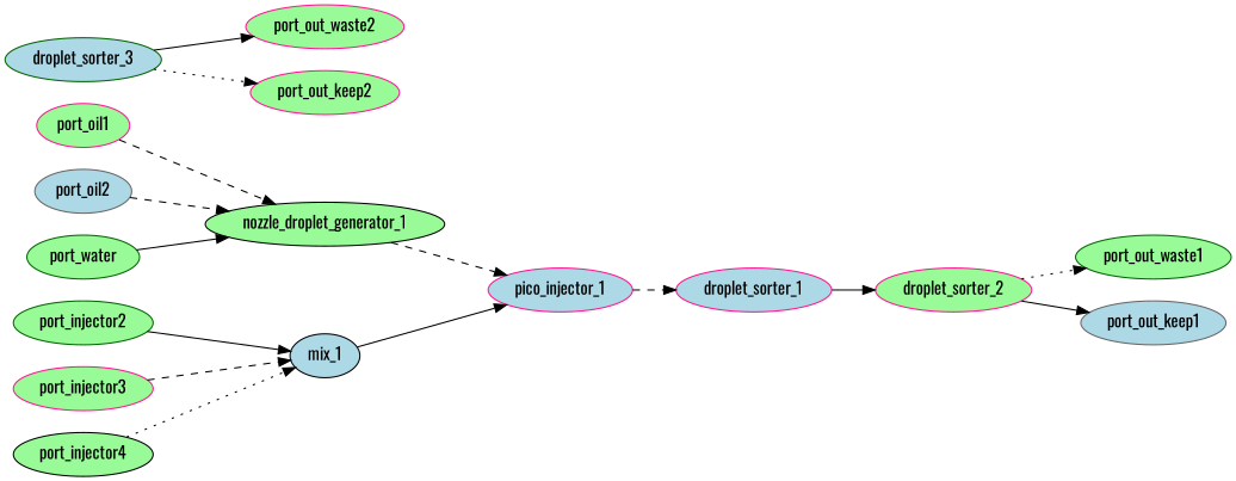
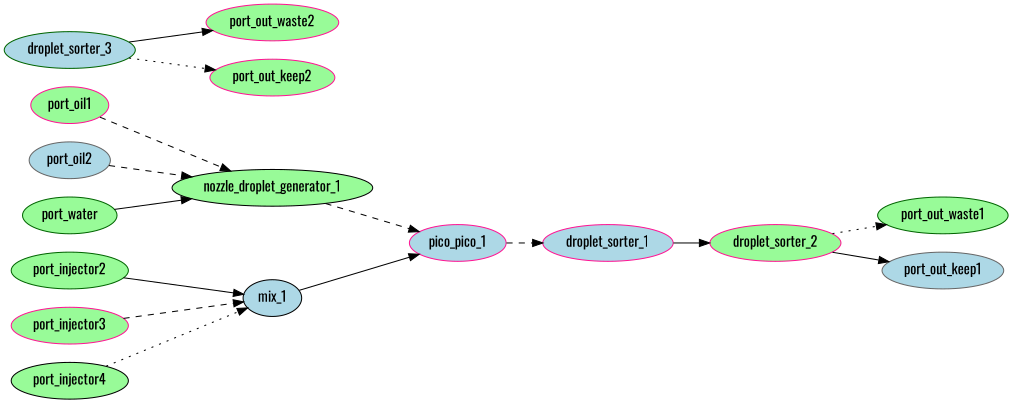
  digraph {
    fontname=Oswald
    rankdir=LR
    node [color=deeppink fillcolor=palegreen fontname=Oswald style=filled]
    edge [fontname=Oswald sink_port="{'_component': 'mix_1', '_port': '1'}" style=solid]
    mix_1 [color=black fillcolor=lightblue]
-   pico_injector_1 [fillcolor=lightblue]
+   pico_injector_1 [fillcolor=lightblue label=pico_pico_1]
    droplet_sorter_1 [fillcolor=lightblue]
    droplet_sorter_2
    port_injector2 [color=darkgreen]
    port_injector3
    port_injector4 [color=black]
    nozzle_droplet_generator_1 [color=black]
    port_oil1
    port_oil2 [color=gray40 fillcolor=lightblue]
    port_water [color=darkgreen]
    port_out_waste1 [color=darkgreen]
    port_out_keep1 [color=gray40 fillcolor=lightblue]
    droplet_sorter_3 [color=darkgreen fillcolor=lightblue]
    port_out_waste2
    port_out_keep2
    mix_1 -> pico_injector_1 [connection_id=connection_9 connection_ref="{'name': 'connection_9', 'ID': 'connection_9', 'entity': 'CHANNEL', 'params': {'data': {'channelWidth': 50, 'connectionSpacing': 1000}}, 'source': {'_component': 'mix_1', '_port': '2'}, 'sinks': [{'_component': 'pico_injector_1', '_port': '2'}], 'layer': {'_id': '0', 'name': 'FLOW_0', 'type': 'FLOW', 'group': '0', 'params': {'data': {}}}, '_paths': []}" sink_port="{'_component': 'pico_injector_1', '_port': '2'}" source_port="{'_component': 'mix_1', '_port': '2'}"]
    pico_injector_1 -> droplet_sorter_1 [connection_id=connection_10 connection_ref="{'name': 'connection_10', 'ID': 'connection_10', 'entity': 'CHANNEL', 'params': {'data': {'channelWidth': 300, 'connectionSpacing': 1000}}, 'source': {'_component': 'pico_injector_1', '_port': '3'}, 'sinks': [{'_component': 'droplet_sorter_1', '_port': '1'}], 'layer': {'_id': '0', 'name': 'FLOW_0', 'type': 'FLOW', 'group': '0', 'params': {'data': {}}}, '_paths': []}" sink_port="{'_component': 'droplet_sorter_1', '_port': '1'}" source_port="{'_component': 'pico_injector_1', '_port': '3'}" style=dashed]
    droplet_sorter_1 -> droplet_sorter_2 [connection_id=connection_11 connection_ref="{'name': 'connection_11', 'ID': 'connection_11', 'entity': 'CHANNEL', 'params': {'data': {'channelWidth': 300, 'connectionSpacing': 1000}}, 'source': {'_component': 'droplet_sorter_1', '_port': '2'}, 'sinks': [{'_component': 'droplet_sorter_2', '_port': '1'}], 'layer': {'_id': '0', 'name': 'FLOW_0', 'type': 'FLOW', 'group': '0', 'params': {'data': {}}}, '_paths': []}" sink_port="{'_component': 'droplet_sorter_2', '_port': '1'}" source_port="{'_component': 'droplet_sorter_1', '_port': '2'}"]
    droplet_sorter_2 -> port_out_waste1 [connection_id=connection_13 connection_ref="{'name': 'connection_13', 'ID': 'connection_13', 'entity': 'CHANNEL', 'params': {'data': {'channelWidth': 300, 'connectionSpacing': 1000}}, 'source': {'_component': 'droplet_sorter_2', '_port': '2'}, 'sinks': [{'_component': 'port_out_waste1', '_port': '1'}], 'layer': {'_id': '0', 'name': 'FLOW_0', 'type': 'FLOW', 'group': '0', 'params': {'data': {}}}, '_paths': []}" sink_port="{'_component': 'port_out_waste1', '_port': '1'}" source_port="{'_component': 'droplet_sorter_2', '_port': '2'}" style=dotted]
    droplet_sorter_2 -> port_out_keep1 [connection_id=connection_15 connection_ref="{'name': 'connection_15', 'ID': 'connection_15', 'entity': 'CHANNEL', 'params': {'data': {'channelWidth': 300, 'connectionSpacing': 1000}}, 'source': {'_component': 'droplet_sorter_2', '_port': '3'}, 'sinks': [{'_component': 'port_out_keep1', '_port': '1'}], 'layer': {'_id': '0', 'name': 'FLOW_0', 'type': 'FLOW', 'group': '0', 'params': {'data': {}}}, '_paths': []}" sink_port="{'_component': 'port_out_keep1', '_port': '1'}" source_port="{'_component': 'droplet_sorter_2', '_port': '3'}"]
    port_injector2 -> mix_1 [connection_id=connection_5 connection_ref="{'name': 'connection_5', 'ID': 'connection_5', 'entity': 'CHANNEL', 'params': {'data': {'channelWidth': 50, 'connectionSpacing': 1000}}, 'source': {'_component': 'port_injector2', '_port': '1'}, 'sinks': [{'_component': 'mix_1', '_port': '1'}], 'layer': {'_id': '0', 'name': 'FLOW_0', 'type': 'FLOW', 'group': '0', 'params': {'data': {}}}, '_paths': []}" source_port="{'_component': 'port_injector2', '_port': '1'}"]
    port_injector3 -> mix_1 [connection_id=connection_6 connection_ref="{'name': 'connection_6', 'ID': 'connection_6', 'entity': 'CHANNEL', 'params': {'data': {'channelWidth': 50, 'connectionSpacing': 1000}}, 'source': {'_component': 'port_injector3', '_port': '1'}, 'sinks': [{'_component': 'mix_1', '_port': '1'}], 'layer': {'_id': '0', 'name': 'FLOW_0', 'type': 'FLOW', 'group': '0', 'params': {'data': {}}}, '_paths': []}" source_port="{'_component': 'port_injector3', '_port': '1'}" style=dashed]
    port_injector4 -> mix_1 [connection_id=connection_7 connection_ref="{'name': 'connection_7', 'ID': 'connection_7', 'entity': 'CHANNEL', 'params': {'data': {'channelWidth': 50, 'connectionSpacing': 1000}}, 'source': {'_component': 'port_injector4', '_port': '1'}, 'sinks': [{'_component': 'mix_1', '_port': '1'}], 'layer': {'_id': '0', 'name': 'FLOW_0', 'type': 'FLOW', 'group': '0', 'params': {'data': {}}}, '_paths': []}" source_port="{'_component': 'port_injector4', '_port': '1'}" style=dotted]
    nozzle_droplet_generator_1 -> pico_injector_1 [connection_id=connection_8 connection_ref="{'name': 'connection_8', 'ID': 'connection_8', 'entity': 'CHANNEL', 'params': {'data': {'channelWidth': 300, 'connectionSpacing': 1000}}, 'source': {'_component': 'nozzle_droplet_generator_1', '_port': '3'}, 'sinks': [{'_component': 'pico_injector_1', '_port': '1'}], 'layer': {'_id': '0', 'name': 'FLOW_0', 'type': 'FLOW', 'group': '0', 'params': {'data': {}}}, '_paths': []}" sink_port="{'_component': 'pico_injector_1', '_port': '1'}" source_port="{'_component': 'nozzle_droplet_generator_1', '_port': '3'}" style=dashed]
    port_oil1 -> nozzle_droplet_generator_1 [connection_id=connection_1 connection_ref="{'name': 'connection_1', 'ID': 'connection_1', 'entity': 'CHANNEL', 'params': {'data': {'channelWidth': 300, 'connectionSpacing': 1000}}, 'source': {'_component': 'port_oil1', '_port': '1'}, 'sinks': [{'_component': 'nozzle_droplet_generator_1', '_port': '2'}], 'layer': {'_id': '0', 'name': 'FLOW_0', 'type': 'FLOW', 'group': '0', 'params': {'data': {}}}, '_paths': []}" sink_port="{'_component': 'nozzle_droplet_generator_1', '_port': '2'}" source_port="{'_component': 'port_oil1', '_port': '1'}" style=dashed]
    port_oil2 -> nozzle_droplet_generator_1 [connection_id=connection_2 connection_ref="{'name': 'connection_2', 'ID': 'connection_2', 'entity': 'CHANNEL', 'params': {'data': {'channelWidth': 300, 'connectionSpacing': 1000}}, 'source': {'_component': 'port_oil2', '_port': '1'}, 'sinks': [{'_component': 'nozzle_droplet_generator_1', '_port': '4'}], 'layer': {'_id': '0', 'name': 'FLOW_0', 'type': 'FLOW', 'group': '0', 'params': {'data': {}}}, '_paths': []}" sink_port="{'_component': 'nozzle_droplet_generator_1', '_port': '4'}" source_port="{'_component': 'port_oil2', '_port': '1'}" style=dashed]
    port_water -> nozzle_droplet_generator_1 [connection_id=connection_3 connection_ref="{'name': 'connection_3', 'ID': 'connection_3', 'entity': 'CHANNEL', 'params': {'data': {'channelWidth': 300, 'connectionSpacing': 1000}}, 'source': {'_component': 'port_water', '_port': '1'}, 'sinks': [{'_component': 'nozzle_droplet_generator_1', '_port': '1'}], 'layer': {'_id': '0', 'name': 'FLOW_0', 'type': 'FLOW', 'group': '0', 'params': {'data': {}}}, '_paths': []}" sink_port="{'_component': 'nozzle_droplet_generator_1', '_port': '1'}" source_port="{'_component': 'port_water', '_port': '1'}"]
    droplet_sorter_3 -> port_out_waste2 [connection_id=connection_14 connection_ref="{'name': 'connection_14', 'ID': 'connection_14', 'entity': 'CHANNEL', 'params': {'data': {'channelWidth': 300, 'connectionSpacing': 1000}}, 'source': {'_component': 'droplet_sorter_3', '_port': '2'}, 'sinks': [{'_component': 'port_out_waste2', '_port': '1'}], 'layer': {'_id': '0', 'name': 'FLOW_0', 'type': 'FLOW', 'group': '0', 'params': {'data': {}}}, '_paths': []}" sink_port="{'_component': 'port_out_waste2', '_port': '1'}" source_port="{'_component': 'droplet_sorter_3', '_port': '2'}"]
    droplet_sorter_3 -> port_out_keep2 [connection_id=connection_16 connection_ref="{'name': 'connection_16', 'ID': 'connection_16', 'entity': 'CHANNEL', 'params': {'data': {'channelWidth': 300, 'connectionSpacing': 1000}}, 'source': {'_component': 'droplet_sorter_3', '_port': '3'}, 'sinks': [{'_component': 'port_out_keep2', '_port': '1'}], 'layer': {'_id': '0', 'name': 'FLOW_0', 'type': 'FLOW', 'group': '0', 'params': {'data': {}}}, '_paths': []}" sink_port="{'_component': 'port_out_keep2', '_port': '1'}" source_port="{'_component': 'droplet_sorter_3', '_port': '3'}" style=dotted]
  }
